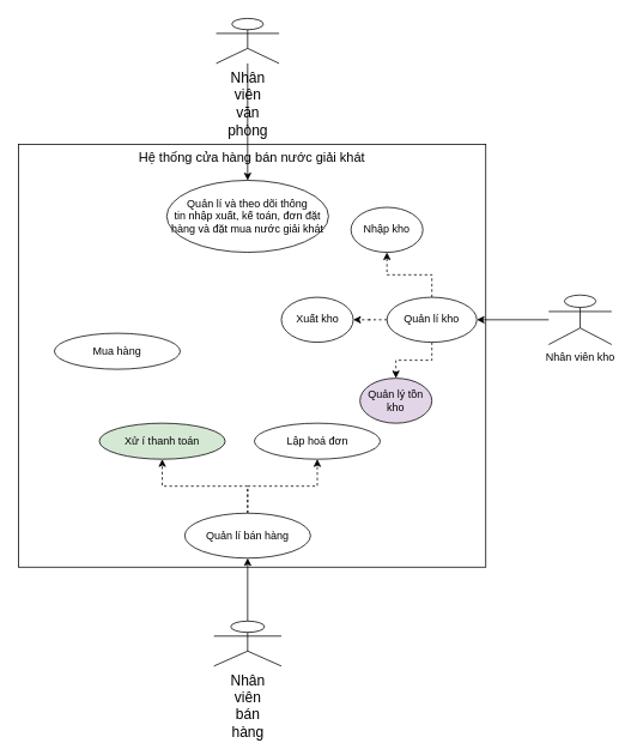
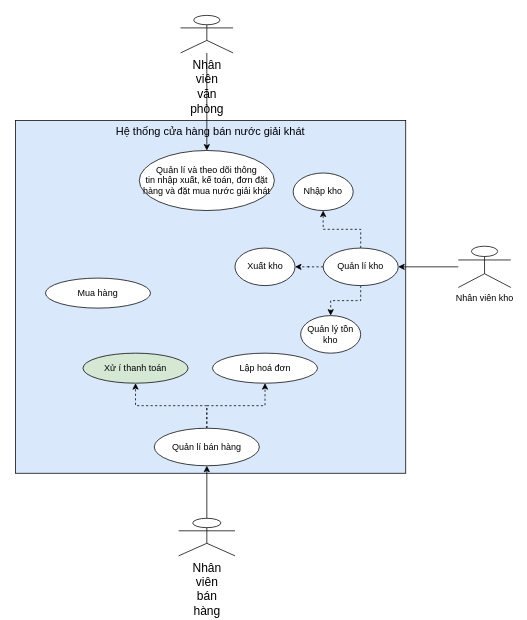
  <mxCell id="0" />
  <mxCell id="1" parent="0" />
- <mxCell id="2" value="&lt;span id=&quot;docs-internal-guid-574705e8-7fff-2eb6-c569-7594a8a591da&quot;&gt;&lt;span style=&quot;font-size: 11pt; font-family: Arial, sans-serif; background-color: transparent; font-variant-numeric: normal; font-variant-east-asian: normal; font-variant-alternates: normal; font-variant-position: normal; vertical-align: baseline; white-space-collapse: preserve;&quot;&gt;Hệ thống cửa hàng bán nước giải khát&lt;/span&gt;&lt;/span&gt;" style="html=1;whiteSpace=wrap;verticalAlign=top;" parent="1" vertex="1"><mxGeometry x="20" y="160" width="520" height="470" as="geometry" /></mxCell>
+ <mxCell id="2" value="&lt;span id=&quot;docs-internal-guid-574705e8-7fff-2eb6-c569-7594a8a591da&quot;&gt;&lt;span style=&quot;font-size: 11pt; font-family: Arial, sans-serif; background-color: transparent; font-variant-numeric: normal; font-variant-east-asian: normal; font-variant-alternates: normal; font-variant-position: normal; vertical-align: baseline; white-space-collapse: preserve;&quot;&gt;Hệ thống cửa hàng bán nước giải khát&lt;/span&gt;&lt;/span&gt;" style="html=1;whiteSpace=wrap;verticalAlign=top;fillColor=#dae8fc;" parent="1" vertex="1"><mxGeometry x="20" y="160" width="520" height="470" as="geometry" /></mxCell>
  <mxCell id="3" style="edgeStyle=orthogonalEdgeStyle;rounded=0;orthogonalLoop=1;jettySize=auto;html=1;dashed=1;" parent="1" source="6" target="20" edge="1"><mxGeometry relative="1" as="geometry" /></mxCell>
  <mxCell id="4" style="edgeStyle=orthogonalEdgeStyle;rounded=0;orthogonalLoop=1;jettySize=auto;html=1;dashed=1;" parent="1" source="6" target="19" edge="1"><mxGeometry relative="1" as="geometry" /></mxCell>
  <mxCell id="5" style="edgeStyle=orthogonalEdgeStyle;rounded=0;orthogonalLoop=1;jettySize=auto;html=1;dashed=1;" parent="1" source="6" target="21" edge="1"><mxGeometry relative="1" as="geometry" /></mxCell>
  <mxCell id="6" value="Quản lí kho" style="ellipse;whiteSpace=wrap;html=1;" parent="1" vertex="1"><mxGeometry x="430" y="330" width="100" height="50" as="geometry" /></mxCell>
  <mxCell id="7" style="edgeStyle=orthogonalEdgeStyle;rounded=0;orthogonalLoop=1;jettySize=auto;html=1;dashed=1;" parent="1" source="9" target="17" edge="1"><mxGeometry relative="1" as="geometry" /></mxCell>
  <mxCell id="8" style="edgeStyle=orthogonalEdgeStyle;rounded=0;orthogonalLoop=1;jettySize=auto;html=1;dashed=1;" parent="1" source="9" target="18" edge="1"><mxGeometry relative="1" as="geometry" /></mxCell>
  <mxCell id="9" value="Quản lí bán hàng" style="ellipse;whiteSpace=wrap;html=1;" parent="1" vertex="1"><mxGeometry x="205" y="570" width="140" height="50" as="geometry" /></mxCell>
  <mxCell id="10" value="Quản lí và theo dõi thông tin&amp;nbsp;nhập xuất, kế toán, đơn đặt hàng và đặt mua nước giải khát" style="ellipse;whiteSpace=wrap;html=1;" parent="1" vertex="1"><mxGeometry x="185" y="200" width="180" height="80" as="geometry" /></mxCell>
  <mxCell id="11" style="edgeStyle=orthogonalEdgeStyle;rounded=0;orthogonalLoop=1;jettySize=auto;html=1;" parent="1" source="12" target="6" edge="1"><mxGeometry relative="1" as="geometry" /></mxCell>
  <mxCell id="12" value="Nhân viên kho" style="shape=umlActor;verticalLabelPosition=bottom;verticalAlign=top;html=1;" parent="1" vertex="1"><mxGeometry x="610" y="327.5" width="70" height="55" as="geometry" /></mxCell>
  <mxCell id="13" style="edgeStyle=orthogonalEdgeStyle;rounded=0;orthogonalLoop=1;jettySize=auto;html=1;" parent="1" source="14" target="10" edge="1"><mxGeometry relative="1" as="geometry" /></mxCell>
  <mxCell id="14" value="&lt;span id=&quot;docs-internal-guid-31b9c8de-7fff-1387-f525-616fcd81232c&quot;&gt;&lt;span style=&quot;font-size: 12pt; font-family: Arial, sans-serif; background-color: transparent; font-variant-numeric: normal; font-variant-east-asian: normal; font-variant-alternates: normal; font-variant-position: normal; vertical-align: baseline; white-space: pre-wrap;&quot;&gt;Nhân viên văn phòng&lt;/span&gt;&lt;/span&gt;" style="shape=umlActor;verticalLabelPosition=bottom;verticalAlign=top;html=1;" parent="1" vertex="1"><mxGeometry x="240" y="20" width="70" height="50" as="geometry" /></mxCell>
  <mxCell id="15" style="edgeStyle=orthogonalEdgeStyle;rounded=0;orthogonalLoop=1;jettySize=auto;html=1;" parent="1" source="16" target="9" edge="1"><mxGeometry relative="1" as="geometry" /></mxCell>
  <mxCell id="16" value="&lt;span id=&quot;docs-internal-guid-6006698f-7fff-5494-7416-90cf65ab5cbd&quot;&gt;&lt;span style=&quot;font-size: 12pt; font-family: Arial, sans-serif; background-color: transparent; font-variant-numeric: normal; font-variant-east-asian: normal; font-variant-alternates: normal; font-variant-position: normal; vertical-align: baseline; white-space: pre-wrap;&quot;&gt;Nhân viên bán hàng&lt;/span&gt;&lt;/span&gt;" style="shape=umlActor;verticalLabelPosition=bottom;verticalAlign=top;html=1;" parent="1" vertex="1"><mxGeometry x="237.5" y="690" width="75" height="50" as="geometry" /></mxCell>
  <mxCell id="17" value="Lập hoá đơn" style="ellipse;whiteSpace=wrap;html=1;" parent="1" vertex="1"><mxGeometry x="282.5" y="470" width="140" height="40" as="geometry" /></mxCell>
  <mxCell id="18" value="Xử í thanh toán" style="ellipse;whiteSpace=wrap;html=1;fillColor=#d5e8d4;" parent="1" vertex="1"><mxGeometry x="110" y="470" width="140" height="40" as="geometry" /></mxCell>
  <mxCell id="19" value="Xuất kho" style="ellipse;whiteSpace=wrap;html=1;" parent="1" vertex="1"><mxGeometry x="312.5" y="330" width="80" height="50" as="geometry" /></mxCell>
- <mxCell id="20" value="Quản lý tồn kho" style="ellipse;whiteSpace=wrap;html=1;fillColor=#e1d5e7;" parent="1" vertex="1"><mxGeometry x="400" y="420" width="80" height="50" as="geometry" /></mxCell>
+ <mxCell id="20" value="Quản lý tồn kho" style="ellipse;whiteSpace=wrap;html=1;" parent="1" vertex="1"><mxGeometry x="400" y="420" width="80" height="50" as="geometry" /></mxCell>
  <mxCell id="21" value="Nhập kho" style="ellipse;whiteSpace=wrap;html=1;" parent="1" vertex="1"><mxGeometry x="390" y="230" width="80" height="50" as="geometry" /></mxCell>
  <mxCell id="22" value="Mua hàng" style="ellipse;whiteSpace=wrap;html=1;" vertex="1" parent="1"><mxGeometry x="60" y="370" width="140" height="40" as="geometry" /></mxCell>
